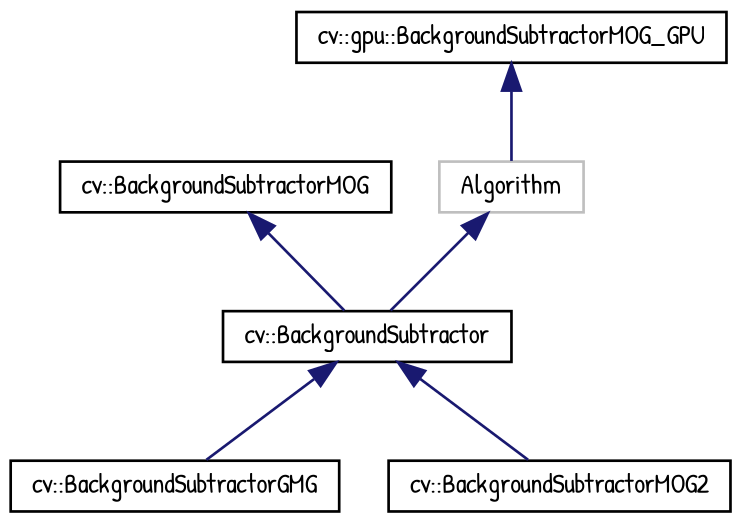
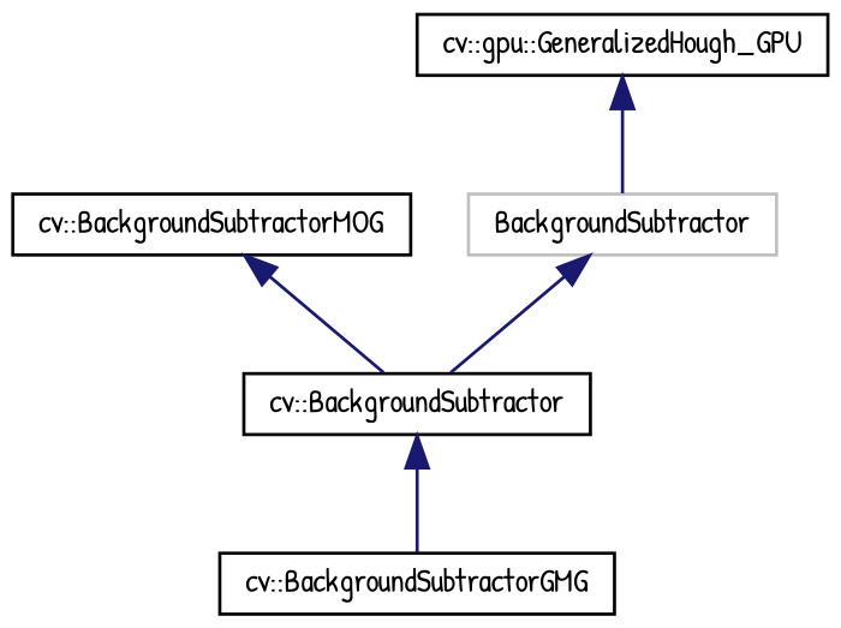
  digraph {
    fontname="Patrick Hand"
    rankdir=TB
    node [color=black fillcolor=white fontname="Patrick Hand" fontsize=10 shape=record style=filled]
    edge [color=midnightblue dir=back fontname="Patrick Hand" fontsize=10 labelfontname=Helvetica labelfontsize=10 style=solid]
-   n1 [color=grey75 height=0.2 label=Algorithm width=0.4]
+   n1 [color=grey75 height=0.2 label=BackgroundSubtractor width=0.4]
    n2 [height=0.2 label="cv::BackgroundSubtractor" width=0.4]
    n3 [height=0.2 label="cv::BackgroundSubtractorGMG" width=0.4]
-   n4 [height=0.2 label="cv::BackgroundSubtractorMOG2" width=0.4]
-   n5 [height=0.2 label="cv::gpu::BackgroundSubtractorMOG_GPU" width=0.4]
+   n5 [height=0.2 label="cv::gpu::GeneralizedHough_GPU" width=0.4]
    n6 [height=0.2 label="cv::BackgroundSubtractorMOG" width=0.4]
    n1 -> n2
    n2 -> n3
-   n2 -> n4
    n5 -> n1
    n6 -> n2
  }
